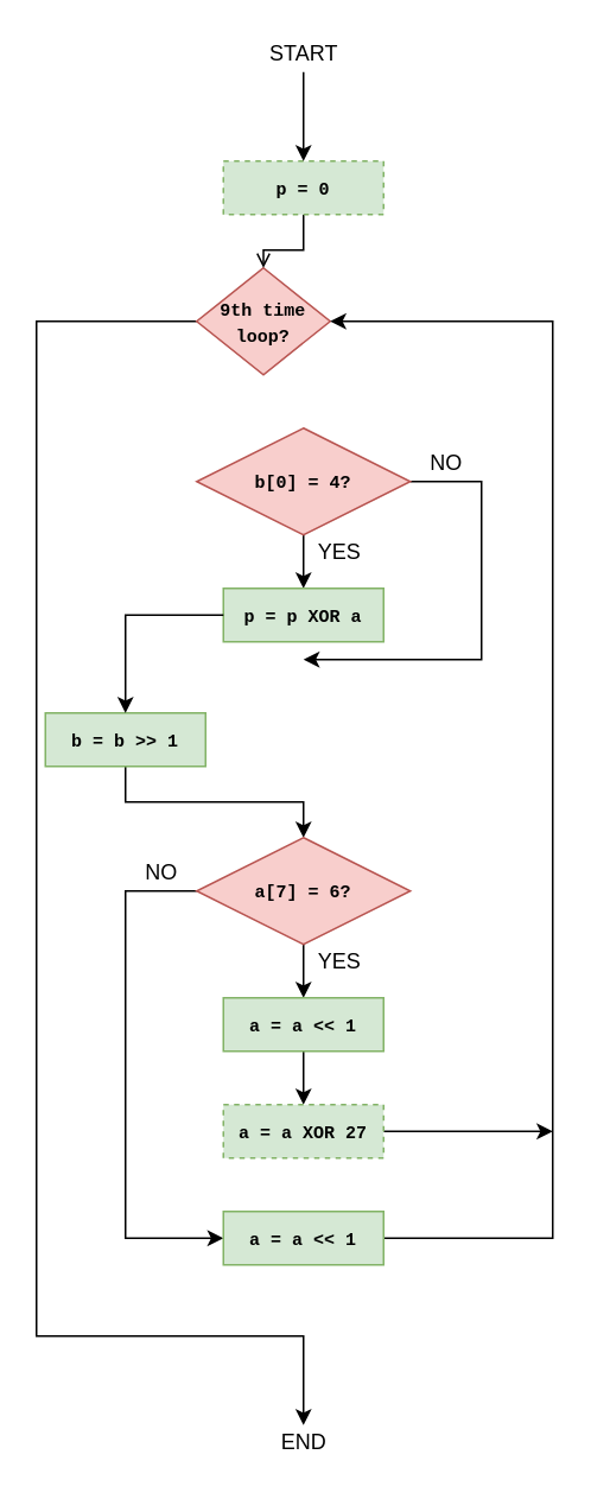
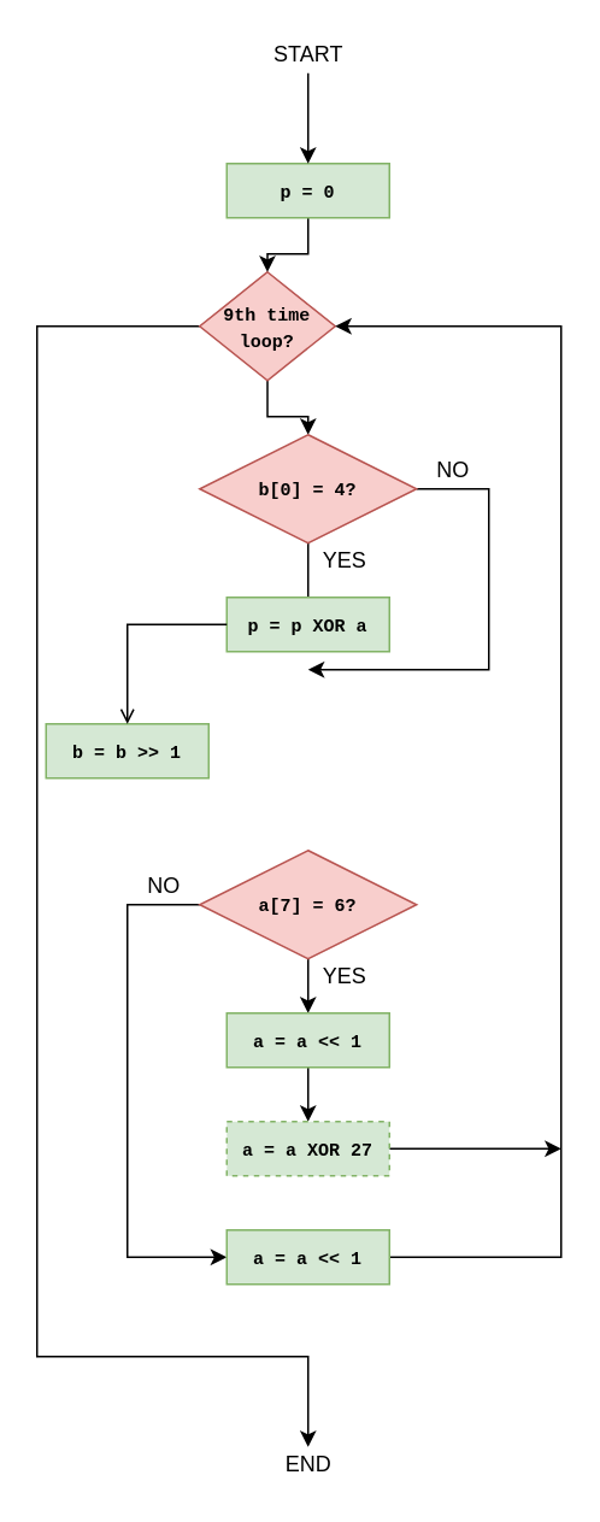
  <mxCell id="0" />
  <mxCell id="1" parent="0" />
+ <mxCell id="2" value="" style="edgeStyle=orthogonalEdgeStyle;rounded=0;orthogonalLoop=1;jettySize=auto;html=1;" parent="1" source="4" target="9" edge="1"><mxGeometry relative="1" as="geometry" /></mxCell>
  <mxCell id="3" style="edgeStyle=orthogonalEdgeStyle;rounded=0;orthogonalLoop=1;jettySize=auto;html=1;exitX=0;exitY=0.5;exitDx=0;exitDy=0;" parent="1" source="4" edge="1"><mxGeometry relative="1" as="geometry"><mxPoint x="170" y="800" as="targetPoint" /><Array as="points"><mxPoint x="20" y="180" /><mxPoint x="20" y="750" /><mxPoint x="170" y="750" /></Array></mxGeometry></mxCell>
  <mxCell id="4" value="&lt;font face=&quot;Courier New&quot; size=&quot;1&quot;&gt;&lt;b&gt;9th time loop?&lt;/b&gt;&lt;/font&gt;" style="rhombus;whiteSpace=wrap;html=1;fillColor=#f8cecc;strokeColor=#b85450;" parent="1" vertex="1"><mxGeometry x="110" y="150" width="75" height="60" as="geometry" /></mxCell>
- <mxCell id="5" value="" style="edgeStyle=orthogonalEdgeStyle;rounded=0;orthogonalLoop=1;jettySize=auto;html=1;endArrow=open;" parent="1" source="6" target="4" edge="1"><mxGeometry relative="1" as="geometry" /></mxCell>
- <mxCell id="6" value="&lt;b&gt;&lt;font face=&quot;Courier New&quot; style=&quot;font-size: 10px&quot;&gt;p = 0&lt;/font&gt;&lt;/b&gt;" style="rounded=0;whiteSpace=wrap;html=1;fillColor=#d5e8d4;strokeColor=#82b366;dashed=1;" parent="1" vertex="1"><mxGeometry x="125" y="90" width="90" height="30" as="geometry" /></mxCell>
- <mxCell id="7" value="" style="edgeStyle=orthogonalEdgeStyle;rounded=0;orthogonalLoop=1;jettySize=auto;html=1;" parent="1" source="9" target="11" edge="1"><mxGeometry relative="1" as="geometry" /></mxCell>
+ <mxCell id="5" value="" style="edgeStyle=orthogonalEdgeStyle;rounded=0;orthogonalLoop=1;jettySize=auto;html=1;" parent="1" source="6" target="4" edge="1"><mxGeometry relative="1" as="geometry" /></mxCell>
+ <mxCell id="6" value="&lt;b&gt;&lt;font face=&quot;Courier New&quot; style=&quot;font-size: 10px&quot;&gt;p = 0&lt;/font&gt;&lt;/b&gt;" style="rounded=0;whiteSpace=wrap;html=1;fillColor=#d5e8d4;strokeColor=#82b366;" parent="1" vertex="1"><mxGeometry x="125" y="90" width="90" height="30" as="geometry" /></mxCell>
+ <mxCell id="7" value="" style="edgeStyle=orthogonalEdgeStyle;rounded=0;orthogonalLoop=1;jettySize=auto;html=1;endArrow=none;" parent="1" source="9" target="11" edge="1"><mxGeometry relative="1" as="geometry" /></mxCell>
  <mxCell id="8" style="edgeStyle=orthogonalEdgeStyle;rounded=0;orthogonalLoop=1;jettySize=auto;html=1;exitX=1;exitY=0.5;exitDx=0;exitDy=0;" parent="1" source="9" edge="1"><mxGeometry relative="1" as="geometry"><mxPoint x="170" y="370" as="targetPoint" /><Array as="points"><mxPoint x="270" y="270" /><mxPoint x="270" y="370" /></Array></mxGeometry></mxCell>
  <mxCell id="9" value="&lt;font face=&quot;Courier New&quot; size=&quot;1&quot;&gt;&lt;b&gt;b[0] = 4?&lt;/b&gt;&lt;/font&gt;" style="rhombus;whiteSpace=wrap;html=1;fillColor=#f8cecc;strokeColor=#b85450;" parent="1" vertex="1"><mxGeometry x="110" y="240" width="120" height="60" as="geometry" /></mxCell>
- <mxCell id="10" value="" style="edgeStyle=orthogonalEdgeStyle;rounded=0;orthogonalLoop=1;jettySize=auto;html=1;" parent="1" source="28" target="14" edge="1"><mxGeometry relative="1" as="geometry" /></mxCell>
  <mxCell id="11" value="&lt;font face=&quot;Courier New&quot; style=&quot;font-size: 10px&quot;&gt;&lt;b&gt;p = p XOR a&lt;/b&gt;&lt;/font&gt;" style="rounded=0;whiteSpace=wrap;html=1;fillColor=#d5e8d4;strokeColor=#82b366;" parent="1" vertex="1"><mxGeometry x="125" y="330" width="90" height="30" as="geometry" /></mxCell>
  <mxCell id="12" value="" style="edgeStyle=orthogonalEdgeStyle;rounded=0;orthogonalLoop=1;jettySize=auto;html=1;" parent="1" source="14" target="16" edge="1"><mxGeometry relative="1" as="geometry" /></mxCell>
  <mxCell id="13" style="edgeStyle=orthogonalEdgeStyle;rounded=0;orthogonalLoop=1;jettySize=auto;html=1;exitX=0;exitY=0.5;exitDx=0;exitDy=0;entryX=0;entryY=0.5;entryDx=0;entryDy=0;" parent="1" source="14" edge="1"><mxGeometry relative="1" as="geometry"><Array as="points"><mxPoint x="70" y="500" /><mxPoint x="70" y="695" /></Array><mxPoint x="125" y="695" as="targetPoint" /></mxGeometry></mxCell>
  <mxCell id="14" value="&lt;font face=&quot;Courier New&quot; style=&quot;font-size: 10px&quot;&gt;&lt;b&gt;a[7] = 6?&lt;/b&gt;&lt;/font&gt;" style="rhombus;whiteSpace=wrap;html=1;fillColor=#f8cecc;strokeColor=#b85450;" parent="1" vertex="1"><mxGeometry x="110" y="470" width="120" height="60" as="geometry" /></mxCell>
  <mxCell id="15" value="" style="edgeStyle=orthogonalEdgeStyle;rounded=0;orthogonalLoop=1;jettySize=auto;html=1;" parent="1" source="16" target="18" edge="1"><mxGeometry relative="1" as="geometry" /></mxCell>
  <mxCell id="16" value="&lt;font style=&quot;font-size: 10px&quot; face=&quot;Courier New&quot;&gt;&lt;b&gt;a = a &amp;lt;&amp;lt; 1&lt;/b&gt;&lt;/font&gt;" style="rounded=0;whiteSpace=wrap;html=1;fillColor=#d5e8d4;strokeColor=#82b366;" parent="1" vertex="1"><mxGeometry x="125" y="560" width="90" height="30" as="geometry" /></mxCell>
  <mxCell id="17" style="edgeStyle=orthogonalEdgeStyle;rounded=0;orthogonalLoop=1;jettySize=auto;html=1;exitX=1;exitY=0.5;exitDx=0;exitDy=0;" parent="1" source="18" edge="1"><mxGeometry relative="1" as="geometry"><mxPoint x="310" y="635" as="targetPoint" /></mxGeometry></mxCell>
  <mxCell id="18" value="&lt;font face=&quot;Courier New&quot; style=&quot;font-size: 10px&quot;&gt;&lt;b&gt;a = a XOR 27&lt;/b&gt;&lt;/font&gt;" style="rounded=0;whiteSpace=wrap;html=1;fillColor=#d5e8d4;strokeColor=#82b366;dashed=1;" parent="1" vertex="1"><mxGeometry x="125" y="620" width="90" height="30" as="geometry" /></mxCell>
  <mxCell id="19" style="edgeStyle=orthogonalEdgeStyle;rounded=0;orthogonalLoop=1;jettySize=auto;html=1;entryX=1;entryY=0.5;entryDx=0;entryDy=0;exitX=0.5;exitY=1;exitDx=0;exitDy=0;" parent="1" source="21" target="4" edge="1"><mxGeometry relative="1" as="geometry"><mxPoint x="330" y="180" as="targetPoint" /><mxPoint x="230" y="650" as="sourcePoint" /><Array as="points"><mxPoint x="170" y="695" /><mxPoint x="310" y="695" /><mxPoint x="310" y="180" /></Array></mxGeometry></mxCell>
  <mxCell id="20" value="" style="endArrow=classic;html=1;entryX=0.5;entryY=0;entryDx=0;entryDy=0;" parent="1" target="6" edge="1"><mxGeometry width="50" height="50" relative="1" as="geometry"><mxPoint x="170" y="40" as="sourcePoint" /><mxPoint x="200" y="140" as="targetPoint" /></mxGeometry></mxCell>
  <mxCell id="21" value="&lt;font face=&quot;Courier New&quot; style=&quot;font-size: 10px&quot;&gt;&lt;b&gt;a = a &amp;lt;&amp;lt; 1&lt;/b&gt;&lt;/font&gt;" style="rounded=0;whiteSpace=wrap;html=1;fillColor=#d5e8d4;strokeColor=#82b366;" parent="1" vertex="1"><mxGeometry x="125" y="680" width="90" height="30" as="geometry" /></mxCell>
  <mxCell id="22" value="YES" style="text;html=1;align=center;verticalAlign=middle;resizable=0;points=[];autosize=1;" parent="1" vertex="1"><mxGeometry x="170" y="530" width="40" height="20" as="geometry" /></mxCell>
  <mxCell id="23" value="NO" style="text;html=1;align=center;verticalAlign=middle;resizable=0;points=[];autosize=1;" parent="1" vertex="1"><mxGeometry x="75" y="480" width="30" height="20" as="geometry" /></mxCell>
  <mxCell id="24" value="END" style="text;html=1;align=center;verticalAlign=middle;resizable=0;points=[];autosize=1;" parent="1" vertex="1"><mxGeometry x="150" y="800" width="40" height="20" as="geometry" /></mxCell>
  <mxCell id="25" value="YES" style="text;html=1;align=center;verticalAlign=middle;resizable=0;points=[];autosize=1;" parent="1" vertex="1"><mxGeometry x="170" y="300" width="40" height="20" as="geometry" /></mxCell>
  <mxCell id="26" value="START" style="text;html=1;align=center;verticalAlign=middle;resizable=0;points=[];autosize=1;" parent="1" vertex="1"><mxGeometry x="145" y="20" width="50" height="20" as="geometry" /></mxCell>
  <mxCell id="27" value="NO" style="text;html=1;align=center;verticalAlign=middle;resizable=0;points=[];autosize=1;" parent="1" vertex="1"><mxGeometry x="235" y="250" width="30" height="20" as="geometry" /></mxCell>
  <mxCell id="28" value="&lt;font face=&quot;Courier New&quot; style=&quot;font-size: 10px&quot;&gt;&lt;b&gt;b = b &amp;gt;&amp;gt; 1&lt;/b&gt;&lt;/font&gt;" style="rounded=0;whiteSpace=wrap;html=1;fillColor=#d5e8d4;strokeColor=#82b366;" vertex="1" parent="1"><mxGeometry x="25" y="400" width="90" height="30" as="geometry" /></mxCell>
- <mxCell id="29" value="" style="edgeStyle=orthogonalEdgeStyle;rounded=0;orthogonalLoop=1;jettySize=auto;html=1;" edge="1" parent="1" source="11" target="28"><mxGeometry relative="1" as="geometry"><mxPoint x="170" y="360" as="sourcePoint" /><mxPoint x="170" y="470" as="targetPoint" /></mxGeometry></mxCell>
+ <mxCell id="29" value="" style="edgeStyle=orthogonalEdgeStyle;rounded=0;orthogonalLoop=1;jettySize=auto;html=1;endArrow=open;" edge="1" parent="1" source="11" target="28"><mxGeometry relative="1" as="geometry"><mxPoint x="170" y="360" as="sourcePoint" /><mxPoint x="170" y="470" as="targetPoint" /></mxGeometry></mxCell>
